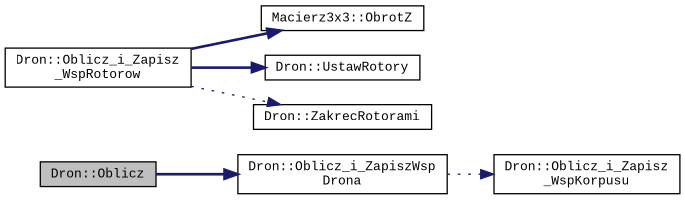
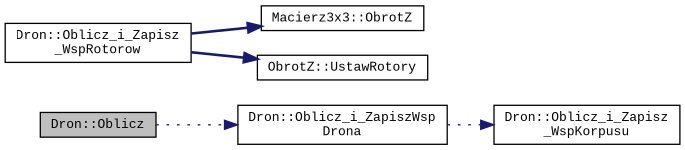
  digraph {
    fontname="Liberation Mono"
    rankdir=LR
    node [color=black fillcolor=white fontname="Liberation Mono" fontsize=10 shape=record style=filled]
    edge [color=midnightblue fontname="Liberation Mono" fontsize=10 labelfontname=FreeSans labelfontsize=10 style=dotted]
    n1 [fillcolor=grey75 fontcolor=black height=0.2 label="Dron::Oblicz" width=0.4]
    n2 [height=0.2 label="Dron::Oblicz_i_ZapiszWsp\lDrona" width=0.4]
    n3 [height=0.2 label="Dron::Oblicz_i_Zapisz\l_WspKorpusu" width=0.4]
    n4 [height=0.2 label="Dron::Oblicz_i_Zapisz\l_WspRotorow" width=0.4]
    n5 [height=0.2 label="Macierz3x3::ObrotZ" width=0.4]
-   n6 [height=0.2 label="Dron::UstawRotory" width=0.4]
-   n7 [height=0.2 label="Dron::ZakrecRotorami" width=0.4]
-   n1 -> n2 [style=bold]
+   n6 [height=0.2 label="ObrotZ::UstawRotory" width=0.4]
+   n1 -> n2
    n2 -> n3
    n4 -> n5 [style=bold]
    n4 -> n6 [style=bold]
-   n4 -> n7
  }
